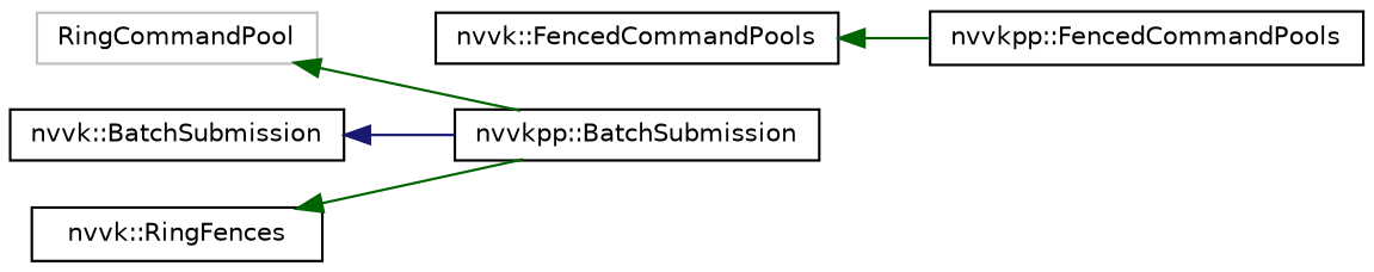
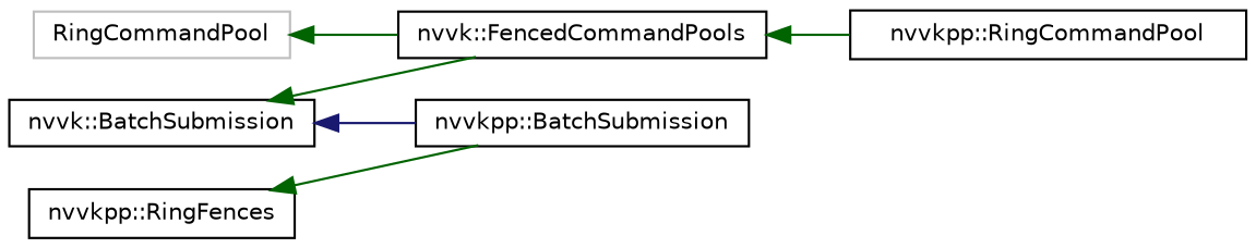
  digraph {
    fontname="DejaVu Sans"
    rankdir=LR
    node [color=black fillcolor=white fontname="DejaVu Sans" fontsize=10 shape=record style=filled]
    edge [color=darkgreen dir=back fontname="DejaVu Sans" fontsize=10 labelfontname=Helvetica labelfontsize=10 style=solid]
    n1 [height=0.2 label="nvvk::BatchSubmission" width=0.4]
    n2 [height=0.2 label="nvvk::FencedCommandPools" width=0.4]
    n3 [height=0.2 label="nvvkpp::BatchSubmission" width=0.4]
-   n4 [height=0.2 label="nvvkpp::FencedCommandPools" width=0.4]
+   n4 [height=0.2 label="nvvkpp::RingCommandPool" width=0.4]
    n5 [color=grey75 height=0.2 label=RingCommandPool width=0.4]
-   n6 [height=0.2 label="nvvk::RingFences" width=0.4]
+   n6 [height=0.2 label="nvvkpp::RingFences" width=0.4]
+   n1 -> n2
    n1 -> n3 [color=midnightblue]
    n2 -> n4
-   n5 -> n3
+   n5 -> n2
    n6 -> n3
  }
